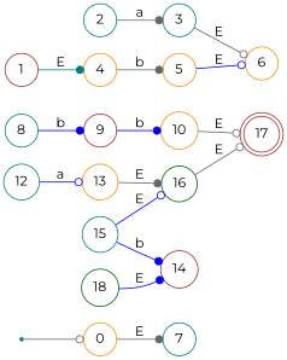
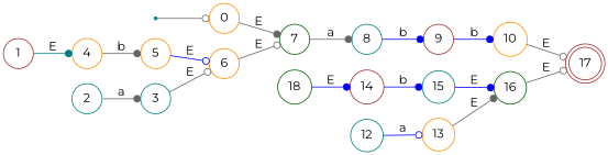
  strict digraph {
    fontname=Montserrat
    rankdir=LR
    node [color=teal fontname=Montserrat shape=circle]
    edge [arrowhead=dot color=gray40 fontname=Montserrat]
    null [shape=point]
    0 [color=darkorange]
-   7
+   7 [color=darkgreen]
    8
    4 [color=darkorange]
    5 [color=darkorange]
    6 [color=darkorange]
    17 [color=brown shape=doublecircle]
    10 [color=darkorange]
    9 [color=brown]
    n11 [color=darkgreen label=18]
    14 [color=brown]
    15
    16 [color=darkgreen]
    3
    13 [color=darkorange]
    1 [color=brown]
    2
    12
    null -> 0 [arrowhead=odot]
    0 -> 7 [label=E]
+   7 -> 8 [label=a]
    8 -> 9 [color=blue label=b]
    4 -> 5 [label=b]
    5 -> 6 [arrowhead=odot color=blue label=E]
+   6 -> 7 [arrowhead=odot label=E]
    10 -> 17 [arrowhead=odot label=E]
    9 -> 10 [color=blue label=b]
    n11 -> 14 [color=blue label=E]
-   15 -> 14 [color=blue label=b]
-   15 -> 16 [arrowhead=odot color=blue label=E]
+   14 -> 15 [color=blue label=b]
+   15 -> 16 [color=blue label=E]
    16 -> 17 [arrowhead=odot label=E]
    3 -> 6 [arrowhead=odot label=E]
    13 -> 16 [label=E]
    1 -> 4 [color=teal label=E]
    2 -> 3 [label=a]
    12 -> 13 [arrowhead=odot color=blue label=a]
  }
